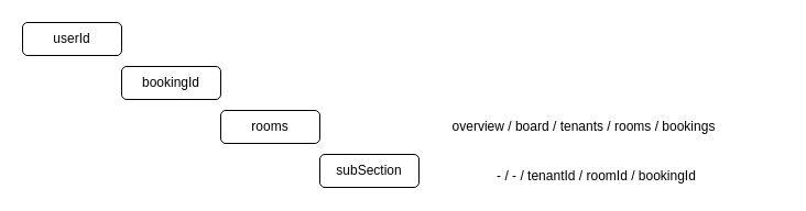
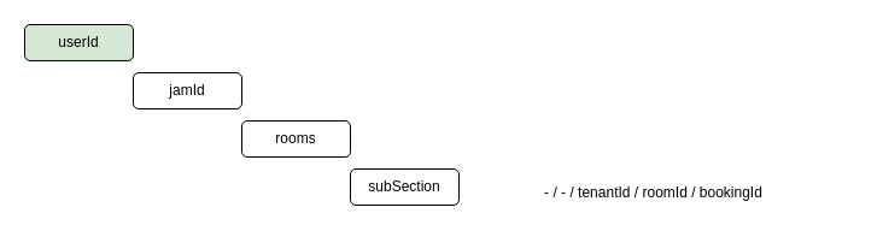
  <mxCell id="0" />
  <mxCell id="1" parent="0" />
- <mxCell id="2" value="userId" style="rounded=1;whiteSpace=wrap;html=1;" vertex="1" parent="1"><mxGeometry x="20" y="20" width="90" height="30" as="geometry" /></mxCell>
- <mxCell id="3" value="bookingId" style="rounded=1;whiteSpace=wrap;html=1;" vertex="1" parent="1"><mxGeometry x="110" y="60" width="90" height="30" as="geometry" /></mxCell>
+ <mxCell id="2" value="userId" style="rounded=1;whiteSpace=wrap;html=1;fillColor=#d5e8d4;" vertex="1" parent="1"><mxGeometry x="20" y="20" width="90" height="30" as="geometry" /></mxCell>
+ <mxCell id="3" value="jamId" style="rounded=1;whiteSpace=wrap;html=1;" vertex="1" parent="1"><mxGeometry x="110" y="60" width="90" height="30" as="geometry" /></mxCell>
  <mxCell id="4" value="rooms" style="rounded=1;whiteSpace=wrap;html=1;" vertex="1" parent="1"><mxGeometry x="200" y="100" width="90" height="30" as="geometry" /></mxCell>
  <mxCell id="5" value="subSection" style="rounded=1;whiteSpace=wrap;html=1;" vertex="1" parent="1"><mxGeometry x="290" y="140" width="90" height="30" as="geometry" /></mxCell>
- <mxCell id="6" value="overview / board / tenants / rooms / bookings" style="text;html=1;strokeColor=none;fillColor=none;align=center;verticalAlign=middle;whiteSpace=wrap;rounded=0;" vertex="1" parent="1"><mxGeometry x="350" y="105" width="360" height="20" as="geometry" /></mxCell>
  <mxCell id="7" value="- / - / tenantId / roomId / bookingId" style="text;html=1;strokeColor=none;fillColor=none;align=center;verticalAlign=middle;whiteSpace=wrap;rounded=0;" vertex="1" parent="1"><mxGeometry x="390" y="150" width="303" height="20" as="geometry" /></mxCell>
